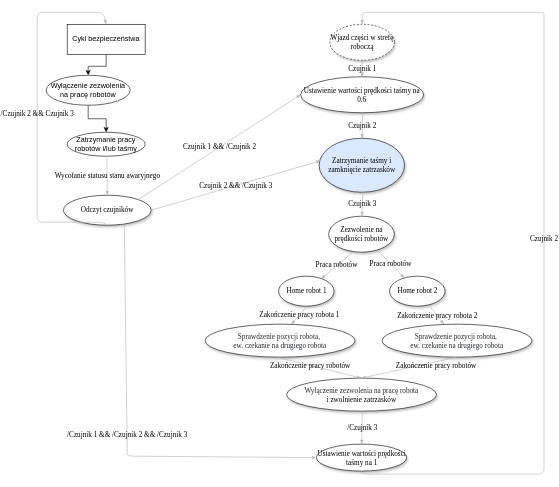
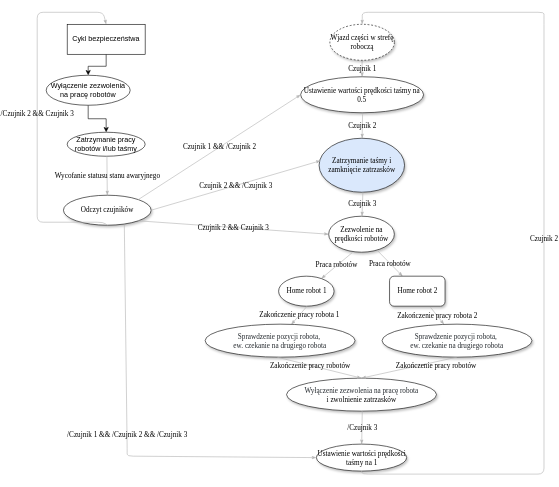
  <mxCell id="0" />
  <mxCell id="1" parent="0" />
  <mxCell id="2" value="Czujnik 1" style="edgeStyle=none;rounded=1;html=1;labelBackgroundColor=none;startArrow=none;startFill=0;startSize=5;endArrow=classicThin;endFill=1;endSize=5;jettySize=auto;orthogonalLoop=1;strokeColor=#B3B3B3;strokeWidth=1;fontFamily=Verdana;fontSize=12" parent="1" source="3" target="4" edge="1"><mxGeometry relative="1" as="geometry" /></mxCell>
  <mxCell id="3" value="Wjazd części w strefę roboczą" style="ellipse;whiteSpace=wrap;html=1;rounded=0;shadow=1;comic=0;labelBackgroundColor=none;strokeWidth=1;fontFamily=Verdana;fontSize=12;align=center;dashed=1;" parent="1" vertex="1"><mxGeometry x="508" y="40" width="107.5" height="60" as="geometry" /></mxCell>
- <mxCell id="4" value="&lt;span&gt;Ustawienie wartości prędkości taśmy na 0.6&lt;/span&gt;" style="ellipse;whiteSpace=wrap;html=1;rounded=0;shadow=1;comic=0;labelBackgroundColor=none;strokeWidth=1;fontFamily=Verdana;fontSize=12;align=center;" parent="1" vertex="1"><mxGeometry x="459.25" y="127.5" width="205" height="60" as="geometry" /></mxCell>
+ <mxCell id="4" value="&lt;span&gt;Ustawienie wartości prędkości taśmy na 0.5&lt;/span&gt;" style="ellipse;whiteSpace=wrap;html=1;rounded=0;shadow=1;comic=0;labelBackgroundColor=none;strokeWidth=1;fontFamily=Verdana;fontSize=12;align=center;" parent="1" vertex="1"><mxGeometry x="459.25" y="127.5" width="205" height="60" as="geometry" /></mxCell>
  <mxCell id="5" value="Czujnik 2" style="edgeStyle=none;rounded=1;html=1;labelBackgroundColor=none;startArrow=none;startFill=0;startSize=5;endArrow=classicThin;endFill=1;endSize=5;jettySize=auto;orthogonalLoop=1;strokeColor=#B3B3B3;strokeWidth=1;fontFamily=Verdana;fontSize=12" parent="1" target="6" edge="1"><mxGeometry relative="1" as="geometry"><mxPoint x="562.5" y="190" as="sourcePoint" /></mxGeometry></mxCell>
  <mxCell id="6" value="&lt;span&gt;Zatrzymanie taśmy i zamknięcie zatrzasków&lt;/span&gt;" style="ellipse;whiteSpace=wrap;html=1;rounded=0;shadow=1;comic=0;labelBackgroundColor=none;strokeWidth=1;fontFamily=Verdana;fontSize=12;align=center;fillColor=#dae8fc;" parent="1" vertex="1"><mxGeometry x="490" y="230" width="142.5" height="90" as="geometry" /></mxCell>
  <mxCell id="7" value="Czujnik 3" style="edgeStyle=none;rounded=1;html=1;labelBackgroundColor=none;startArrow=none;startFill=0;startSize=5;endArrow=classicThin;endFill=1;endSize=5;jettySize=auto;orthogonalLoop=1;strokeColor=#B3B3B3;strokeWidth=1;fontFamily=Verdana;fontSize=12" parent="1" target="8" edge="1"><mxGeometry relative="1" as="geometry"><mxPoint x="563" y="320" as="sourcePoint" /></mxGeometry></mxCell>
  <mxCell id="8" value="&lt;span&gt;Zezwolenie na prędkości robotów&lt;/span&gt;" style="ellipse;whiteSpace=wrap;html=1;rounded=0;shadow=1;comic=0;labelBackgroundColor=none;strokeWidth=1;fontFamily=Verdana;fontSize=12;align=center;" parent="1" vertex="1"><mxGeometry x="506" y="360" width="109.5" height="60" as="geometry" /></mxCell>
  <mxCell id="9" value="Praca robotów" style="edgeStyle=none;rounded=1;html=1;labelBackgroundColor=none;startArrow=none;startFill=0;startSize=5;endArrow=classicThin;endFill=1;endSize=5;jettySize=auto;orthogonalLoop=1;strokeColor=#B3B3B3;strokeWidth=1;fontFamily=Verdana;fontSize=12;exitX=0.36;exitY=1.01;exitDx=0;exitDy=0;exitPerimeter=0;" parent="1" source="8" target="10" edge="1"><mxGeometry relative="1" as="geometry"><mxPoint x="470" y="420" as="sourcePoint" /></mxGeometry></mxCell>
  <mxCell id="10" value="&lt;span&gt;Home robot 1&lt;/span&gt;" style="ellipse;whiteSpace=wrap;html=1;rounded=0;shadow=1;comic=0;labelBackgroundColor=none;strokeWidth=1;fontFamily=Verdana;fontSize=12;align=center;" parent="1" vertex="1"><mxGeometry x="422.5" y="460" width="92.5" height="50" as="geometry" /></mxCell>
  <mxCell id="11" value="Praca robotów" style="edgeStyle=none;rounded=1;html=1;labelBackgroundColor=none;startArrow=none;startFill=0;startSize=5;endArrow=classicThin;endFill=1;endSize=5;jettySize=auto;orthogonalLoop=1;strokeColor=#B3B3B3;strokeWidth=1;fontFamily=Verdana;fontSize=12" parent="1" source="8" target="12" edge="1"><mxGeometry relative="1" as="geometry"><mxPoint x="655" y="420" as="sourcePoint" /></mxGeometry></mxCell>
- <mxCell id="12" value="&lt;span&gt;Home robot 2&lt;/span&gt;" style="ellipse;whiteSpace=wrap;html=1;rounded=0;shadow=1;comic=0;labelBackgroundColor=none;strokeWidth=1;fontFamily=Verdana;fontSize=12;align=center;" parent="1" vertex="1"><mxGeometry x="607.5" y="460" width="92.5" height="50" as="geometry" /></mxCell>
+ <mxCell id="12" value="&lt;span&gt;Home robot 2&lt;/span&gt;" style="whiteSpace=wrap;html=1;shadow=1;comic=0;labelBackgroundColor=none;strokeWidth=1;fontFamily=Verdana;fontSize=12;align=center;rounded=1;" parent="1" vertex="1"><mxGeometry x="607.5" y="460" width="92.5" height="50" as="geometry" /></mxCell>
  <mxCell id="13" value="Zakończenie pracy robota 1" style="edgeStyle=none;rounded=1;html=1;labelBackgroundColor=none;startArrow=none;startFill=0;startSize=5;endArrow=classicThin;endFill=1;endSize=5;jettySize=auto;orthogonalLoop=1;strokeColor=#B3B3B3;strokeWidth=1;fontFamily=Verdana;fontSize=12" parent="1" edge="1"><mxGeometry relative="1" as="geometry"><mxPoint x="470" y="510" as="sourcePoint" /><mxPoint x="443.686" y="540.498" as="targetPoint" /></mxGeometry></mxCell>
  <mxCell id="14" value="&lt;span style=&quot;color: rgb(36 , 41 , 46) ; font-family: , &amp;#34;consolas&amp;#34; , &amp;#34;liberation mono&amp;#34; , &amp;#34;menlo&amp;#34; , monospace ; white-space: pre ; background-color: rgb(255 , 255 , 255)&quot;&gt;Sprawdzenie pozycji robota, &lt;br/&gt;ew. czekanie na drugiego robota&lt;/span&gt;" style="ellipse;whiteSpace=wrap;html=1;rounded=0;shadow=1;comic=0;labelBackgroundColor=none;strokeWidth=1;fontFamily=Verdana;fontSize=12;align=center;" parent="1" vertex="1"><mxGeometry x="300" y="540" width="250" height="55" as="geometry" /></mxCell>
  <mxCell id="15" value="Zakończenie pracy robota 2" style="edgeStyle=none;rounded=1;html=1;labelBackgroundColor=none;startArrow=none;startFill=0;startSize=5;endArrow=classicThin;endFill=1;endSize=5;jettySize=auto;orthogonalLoop=1;strokeColor=#B3B3B3;strokeWidth=1;fontFamily=Verdana;fontSize=12;exitX=0.738;exitY=1.036;exitDx=0;exitDy=0;exitPerimeter=0;" parent="1" source="12" target="16" edge="1"><mxGeometry relative="1" as="geometry"><mxPoint x="740" y="510" as="sourcePoint" /></mxGeometry></mxCell>
  <mxCell id="16" value="&lt;span style=&quot;color: rgb(36 , 41 , 46) ; font-family: , &amp;#34;consolas&amp;#34; , &amp;#34;liberation mono&amp;#34; , &amp;#34;menlo&amp;#34; , monospace ; white-space: pre ; background-color: rgb(255 , 255 , 255)&quot;&gt;Sprawdzenie pozycji robota, &lt;br/&gt;ew. czekanie na drugiego robota&lt;/span&gt;" style="ellipse;whiteSpace=wrap;html=1;rounded=0;shadow=1;comic=0;labelBackgroundColor=none;strokeWidth=1;fontFamily=Verdana;fontSize=12;align=center;" parent="1" vertex="1"><mxGeometry x="595" y="540" width="250" height="55" as="geometry" /></mxCell>
  <mxCell id="17" value="&lt;font color=&quot;#24292e&quot;&gt;&lt;span style=&quot;white-space: pre ; background-color: rgb(255 , 255 , 255)&quot;&gt;Wyłączenie zezwolenia na pracę robota&lt;br/&gt;&lt;/span&gt;&lt;/font&gt;i zwolnienie zatrzasków" style="ellipse;whiteSpace=wrap;html=1;rounded=0;shadow=1;comic=0;labelBackgroundColor=none;strokeWidth=1;fontFamily=Verdana;fontSize=12;align=center;" parent="1" vertex="1"><mxGeometry x="435.75" y="630" width="250" height="55" as="geometry" /></mxCell>
  <mxCell id="18" value="Zakończenie pracy robotów" style="edgeStyle=none;rounded=1;html=1;labelBackgroundColor=none;startArrow=none;startFill=0;startSize=5;endArrow=classicThin;endFill=1;endSize=5;jettySize=auto;orthogonalLoop=1;strokeColor=#B3B3B3;strokeWidth=1;fontFamily=Verdana;fontSize=12;exitX=0.5;exitY=1;exitDx=0;exitDy=0;entryX=0.5;entryY=0;entryDx=0;entryDy=0;" parent="1" target="17" edge="1"><mxGeometry x="-0.214" y="-1" relative="1" as="geometry"><mxPoint x="420" y="595" as="sourcePoint" /><mxPoint x="777.568" y="738.616" as="targetPoint" /><mxPoint as="offset" /></mxGeometry></mxCell>
  <mxCell id="19" value="Zakończenie pracy robotów" style="edgeStyle=none;rounded=1;html=1;labelBackgroundColor=none;startArrow=none;startFill=0;startSize=5;endArrow=classicThin;endFill=1;endSize=5;jettySize=auto;orthogonalLoop=1;strokeColor=#B3B3B3;strokeWidth=1;fontFamily=Verdana;fontSize=12;exitX=0.5;exitY=1;exitDx=0;exitDy=0;entryX=0.5;entryY=0;entryDx=0;entryDy=0;" parent="1" source="16" target="17" edge="1"><mxGeometry x="-0.541" y="7" relative="1" as="geometry"><mxPoint x="765" y="700" as="sourcePoint" /><mxPoint x="787.568" y="728.616" as="targetPoint" /><mxPoint as="offset" /></mxGeometry></mxCell>
  <mxCell id="20" value="/Czujnik 3" style="edgeStyle=none;rounded=1;html=1;labelBackgroundColor=none;startArrow=none;startFill=0;startSize=5;endArrow=classicThin;endFill=1;endSize=5;jettySize=auto;orthogonalLoop=1;strokeColor=#B3B3B3;strokeWidth=1;fontFamily=Verdana;fontSize=12" parent="1" target="21" edge="1"><mxGeometry relative="1" as="geometry"><mxPoint x="562" y="685" as="sourcePoint" /></mxGeometry></mxCell>
  <mxCell id="21" value="&lt;span&gt;Ustawienie wartości prędkości taśmy na 1&lt;/span&gt;" style="ellipse;whiteSpace=wrap;html=1;rounded=0;shadow=1;comic=0;labelBackgroundColor=none;strokeWidth=1;fontFamily=Verdana;fontSize=12;align=center;" parent="1" vertex="1"><mxGeometry x="485.5" y="740" width="150.5" height="45" as="geometry" /></mxCell>
  <mxCell id="22" value="Czujnik 2" style="edgeStyle=none;rounded=1;html=1;labelBackgroundColor=none;startArrow=none;startFill=0;startSize=5;endArrow=classicThin;endFill=1;endSize=5;jettySize=auto;orthogonalLoop=1;strokeColor=#B3B3B3;strokeWidth=1;fontFamily=Verdana;fontSize=12;exitX=0.5;exitY=1;exitDx=0;exitDy=0;entryX=0.5;entryY=0;entryDx=0;entryDy=0;" parent="1" source="21" target="3" edge="1"><mxGeometry relative="1" as="geometry"><mxPoint x="1045" y="260" as="sourcePoint" /><mxPoint x="775" y="300" as="targetPoint" /><Array as="points"><mxPoint x="562" y="790" /><mxPoint x="865" y="790" /><mxPoint x="865" y="30" /><mxPoint x="865" y="20" /><mxPoint x="562" y="20" /><mxPoint x="562" y="30" /></Array></mxGeometry></mxCell>
  <mxCell id="23" value="Zatrzymanie pracy robotów i/lub taśmy" style="ellipse;whiteSpace=wrap;html=1;" vertex="1" parent="1"><mxGeometry x="70" y="220" width="130" height="40" as="geometry" /></mxCell>
  <mxCell id="24" style="edgeStyle=orthogonalEdgeStyle;rounded=0;orthogonalLoop=1;jettySize=auto;html=1;exitX=0.5;exitY=1;exitDx=0;exitDy=0;entryX=0.5;entryY=0;entryDx=0;entryDy=0;" edge="1" parent="1" source="25" target="27"><mxGeometry relative="1" as="geometry" /></mxCell>
  <mxCell id="25" value="Cykl bezpieczeństwa" style="whiteSpace=wrap;html=1;rounded=0;" vertex="1" parent="1"><mxGeometry x="70" y="40" width="130" height="50" as="geometry" /></mxCell>
  <mxCell id="26" style="edgeStyle=orthogonalEdgeStyle;rounded=0;orthogonalLoop=1;jettySize=auto;html=1;exitX=0.5;exitY=1;exitDx=0;exitDy=0;entryX=0.5;entryY=0;entryDx=0;entryDy=0;" edge="1" parent="1" source="27" target="23"><mxGeometry relative="1" as="geometry" /></mxCell>
  <mxCell id="27" value="Wyłączenie zezwolenia na pracę robotów" style="ellipse;whiteSpace=wrap;html=1;" vertex="1" parent="1"><mxGeometry x="35" y="125" width="140" height="50" as="geometry" /></mxCell>
  <mxCell id="28" value="Wycofanie statusu stanu awaryjnego" style="edgeStyle=none;rounded=1;html=1;labelBackgroundColor=none;startArrow=none;startFill=0;startSize=5;endArrow=classicThin;endFill=1;endSize=5;jettySize=auto;orthogonalLoop=1;strokeColor=#B3B3B3;strokeWidth=1;fontFamily=Verdana;fontSize=12" edge="1" target="29" parent="1"><mxGeometry relative="1" as="geometry"><mxPoint x="136.25" y="260" as="sourcePoint" /></mxGeometry></mxCell>
  <mxCell id="29" value="&lt;span&gt;Odczyt czujników&lt;/span&gt;" style="ellipse;whiteSpace=wrap;html=1;rounded=0;shadow=1;comic=0;labelBackgroundColor=none;strokeWidth=1;fontFamily=Verdana;fontSize=12;align=center;" vertex="1" parent="1"><mxGeometry x="63.75" y="325" width="146.25" height="50" as="geometry" /></mxCell>
  <mxCell id="30" value="Czujnik 2 &amp;amp;&amp;amp; /Czujnik 3" style="edgeStyle=none;rounded=1;html=1;labelBackgroundColor=none;startArrow=none;startFill=0;startSize=5;endArrow=classicThin;endFill=1;endSize=5;jettySize=auto;orthogonalLoop=1;strokeColor=#B3B3B3;strokeWidth=1;fontFamily=Verdana;fontSize=12;entryX=0.017;entryY=0.416;entryDx=0;entryDy=0;entryPerimeter=0;exitX=1;exitY=0.5;exitDx=0;exitDy=0;" edge="1" parent="1" source="29" target="6"><mxGeometry relative="1" as="geometry"><mxPoint x="330" y="190" as="sourcePoint" /><mxPoint x="329.5" y="230" as="targetPoint" /></mxGeometry></mxCell>
+ <mxCell id="31" value="Czujnik 2 &amp;amp;&amp;amp; Czujnik 3" style="edgeStyle=none;rounded=1;html=1;labelBackgroundColor=none;startArrow=none;startFill=0;startSize=5;endArrow=classicThin;endFill=1;endSize=5;jettySize=auto;orthogonalLoop=1;strokeColor=#B3B3B3;strokeWidth=1;fontFamily=Verdana;fontSize=12;exitX=1;exitY=1;exitDx=0;exitDy=0;entryX=0;entryY=0.5;entryDx=0;entryDy=0;" edge="1" parent="1" source="29" target="8"><mxGeometry relative="1" as="geometry"><mxPoint x="220" y="400" as="sourcePoint" /><mxPoint x="229.5" y="440" as="targetPoint" /></mxGeometry></mxCell>
  <mxCell id="32" value="/Czujnik 2 &amp;amp;&amp;amp; Czujnik 3" style="edgeStyle=none;rounded=1;html=1;labelBackgroundColor=none;startArrow=none;startFill=0;startSize=5;endArrow=classicThin;endFill=1;endSize=5;jettySize=auto;orthogonalLoop=1;strokeColor=#B3B3B3;strokeWidth=1;fontFamily=Verdana;fontSize=12;exitX=0.5;exitY=1;exitDx=0;exitDy=0;entryX=0.5;entryY=0;entryDx=0;entryDy=0;" edge="1" parent="1" source="29" target="25"><mxGeometry relative="1" as="geometry"><mxPoint x="130" y="390" as="sourcePoint" /><mxPoint x="20" y="30" as="targetPoint" /><Array as="points"><mxPoint x="130" y="370" /><mxPoint x="20" y="370" /><mxPoint x="20" y="20" /><mxPoint x="130" y="20" /></Array></mxGeometry></mxCell>
  <mxCell id="33" value="Czujnik 1 &amp;amp;&amp;amp; /Czujnik 2" style="edgeStyle=none;rounded=1;html=1;labelBackgroundColor=none;startArrow=none;startFill=0;startSize=5;endArrow=classicThin;endFill=1;endSize=5;jettySize=auto;orthogonalLoop=1;strokeColor=#B3B3B3;strokeWidth=1;fontFamily=Verdana;fontSize=12;exitX=1;exitY=0;exitDx=0;exitDy=0;entryX=0;entryY=0.5;entryDx=0;entryDy=0;" edge="1" parent="1" source="29" target="4"><mxGeometry relative="1" as="geometry"><mxPoint x="340" y="150" as="sourcePoint" /><mxPoint x="302.5" y="165" as="targetPoint" /></mxGeometry></mxCell>
  <mxCell id="34" value="/Czujnik 1 &amp;amp;&amp;amp; /Czujnik 2 &amp;amp;&amp;amp; /Czujnik 3" style="edgeStyle=none;rounded=1;html=1;labelBackgroundColor=none;startArrow=none;startFill=0;startSize=5;endArrow=classicThin;endFill=1;endSize=5;jettySize=auto;orthogonalLoop=1;strokeColor=#B3B3B3;strokeWidth=1;fontFamily=Verdana;fontSize=12;entryX=0;entryY=0.5;entryDx=0;entryDy=0;exitX=0.694;exitY=0.98;exitDx=0;exitDy=0;exitPerimeter=0;" edge="1" parent="1" source="29" target="21"><mxGeometry relative="1" as="geometry"><mxPoint x="170" y="390" as="sourcePoint" /><mxPoint x="169.5" y="480" as="targetPoint" /><Array as="points"><mxPoint x="170" y="748" /><mxPoint x="170" y="760" /></Array></mxGeometry></mxCell>
